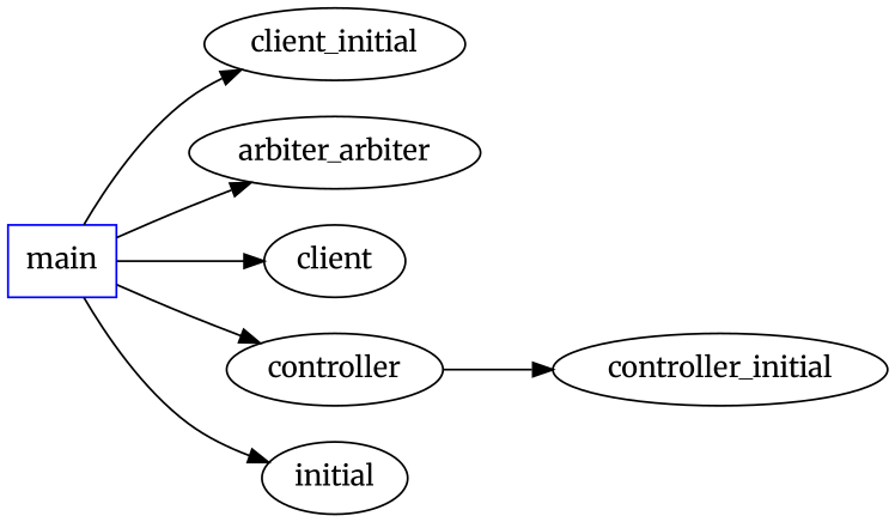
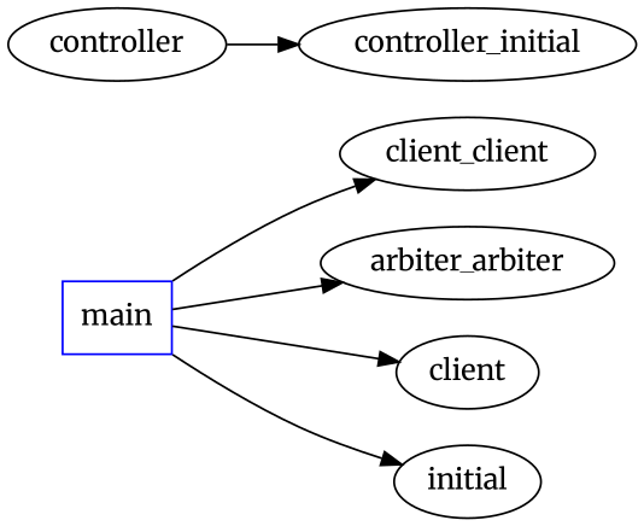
  digraph {
    fontname=Merriweather
    rankdir=LR
    node [fontname=Merriweather]
    edge [fontname=Merriweather]
    main [color=blue shape=box]
-   client_initial
+   client_initial [label=client_client]
    n3 [label=arbiter_arbiter]
    client
    controller
    n6 [label=initial]
    controller_initial
    main -> client_initial
    main -> n3
    main -> client
-   main -> controller
    main -> n6
    controller -> controller_initial
  }
